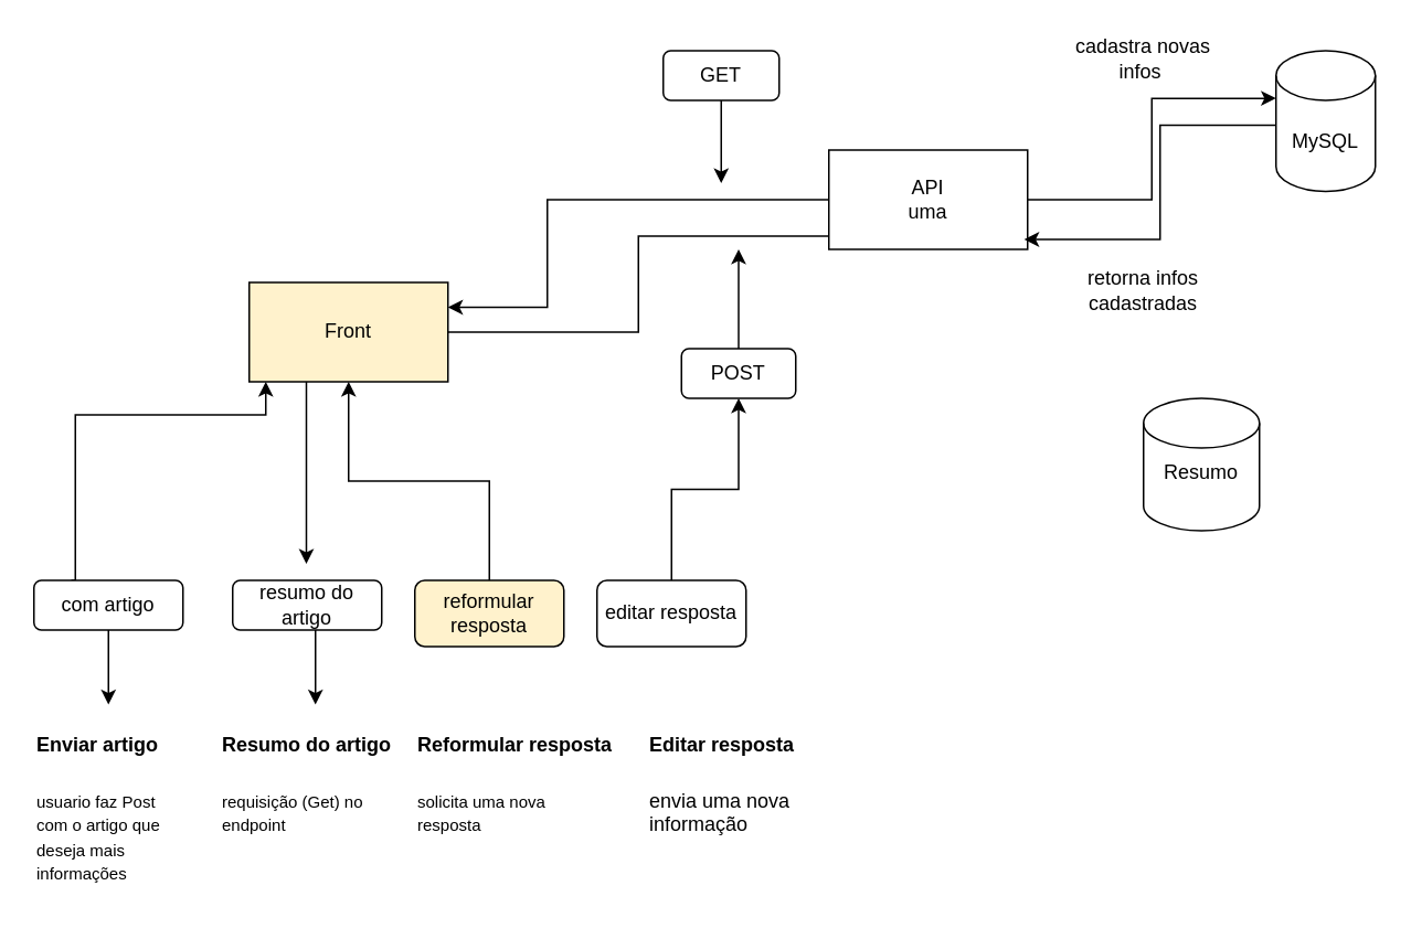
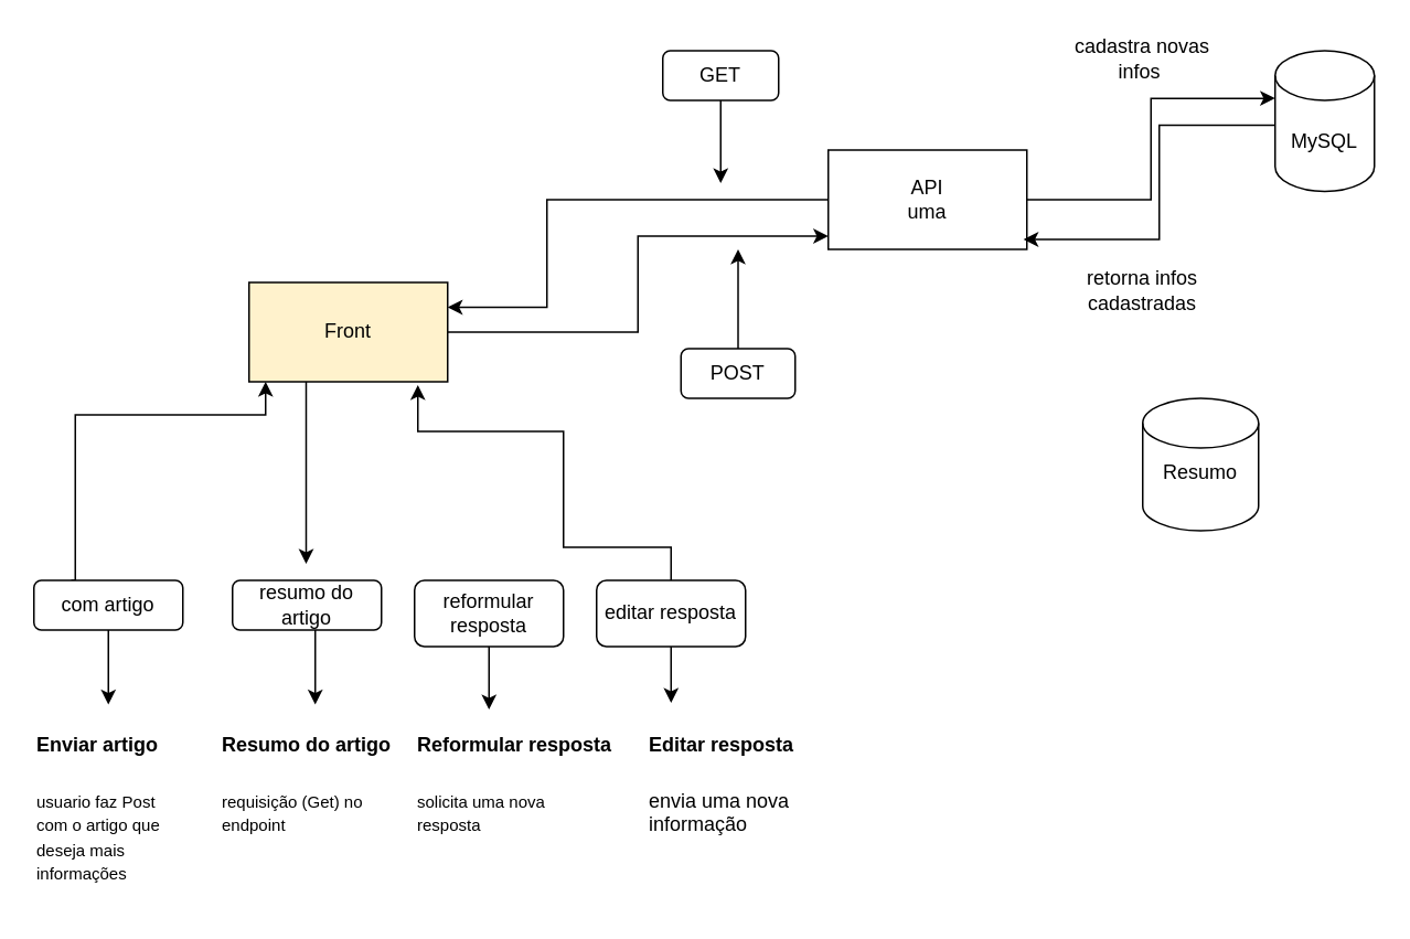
  <mxCell id="0" />
  <mxCell id="1" parent="0" />
  <mxCell id="2" style="edgeStyle=orthogonalEdgeStyle;rounded=0;orthogonalLoop=1;jettySize=auto;html=1;" edge="1" parent="1"><mxGeometry relative="1" as="geometry"><mxPoint x="184.5" y="230" as="sourcePoint" /><mxPoint x="184.5" y="340" as="targetPoint" /><Array as="points"><mxPoint x="184.5" y="290" /><mxPoint x="184.5" y="290" /></Array></mxGeometry></mxCell>
  <mxCell id="3" value="Front" style="rounded=0;whiteSpace=wrap;html=1;fillColor=#fff2cc;" vertex="1" parent="1"><mxGeometry x="150" y="170" width="120" height="60" as="geometry" /></mxCell>
  <mxCell id="4" style="edgeStyle=orthogonalEdgeStyle;rounded=0;orthogonalLoop=1;jettySize=auto;html=1;exitX=0;exitY=0.5;exitDx=0;exitDy=0;entryX=1;entryY=0.25;entryDx=0;entryDy=0;" edge="1" parent="1"><mxGeometry relative="1" as="geometry"><mxPoint x="270" y="185" as="targetPoint" /><mxPoint x="500" y="120" as="sourcePoint" /><Array as="points"><mxPoint x="330" y="120" /><mxPoint x="330" y="185" /></Array></mxGeometry></mxCell>
  <mxCell id="5" value="API&lt;div&gt;uma&lt;/div&gt;" style="rounded=0;whiteSpace=wrap;html=1;" vertex="1" parent="1"><mxGeometry x="500" y="90" width="120" height="60" as="geometry" /></mxCell>
  <mxCell id="6" value="" style="shape=cylinder3;whiteSpace=wrap;html=1;boundedLbl=1;backgroundOutline=1;size=15;" vertex="1" parent="1"><mxGeometry x="770" y="30" width="60" height="85" as="geometry" /></mxCell>
  <mxCell id="7" style="edgeStyle=orthogonalEdgeStyle;rounded=0;orthogonalLoop=1;jettySize=auto;html=1;exitX=0.5;exitY=1;exitDx=0;exitDy=0;" edge="1" parent="1" source="9" target="10"><mxGeometry relative="1" as="geometry"><Array as="points"><mxPoint x="60" y="435" /><mxPoint x="60" y="435" /></Array></mxGeometry></mxCell>
  <mxCell id="8" style="edgeStyle=orthogonalEdgeStyle;rounded=0;orthogonalLoop=1;jettySize=auto;html=1;entryX=0.25;entryY=1;entryDx=0;entryDy=0;exitX=0.25;exitY=0;exitDx=0;exitDy=0;" edge="1" parent="1" source="9"><mxGeometry relative="1" as="geometry"><mxPoint x="45" y="340" as="sourcePoint" /><mxPoint x="160" y="230" as="targetPoint" /><Array as="points"><mxPoint x="45" y="350" /><mxPoint x="45" y="250" /><mxPoint x="160" y="250" /></Array></mxGeometry></mxCell>
  <mxCell id="9" value="com artigo" style="rounded=1;whiteSpace=wrap;html=1;" vertex="1" parent="1"><mxGeometry x="20" y="350" width="90" height="30" as="geometry" /></mxCell>
  <mxCell id="10" value="&lt;h1 style=&quot;margin-top: 0px;&quot;&gt;&lt;font style=&quot;font-size: 12px;&quot;&gt;Enviar artigo&lt;/font&gt;&lt;/h1&gt;&lt;p&gt;&lt;font style=&quot;font-size: 10px;&quot;&gt;usuario faz Post com o artigo que deseja mais informações&lt;/font&gt;&lt;/p&gt;" style="text;html=1;whiteSpace=wrap;overflow=hidden;rounded=0;" vertex="1" parent="1"><mxGeometry x="20" y="425" width="90" height="120" as="geometry" /></mxCell>
- <mxCell id="11" style="edgeStyle=orthogonalEdgeStyle;rounded=0;orthogonalLoop=1;jettySize=auto;html=1;exitX=1;exitY=0.5;exitDx=0;exitDy=0;entryX=0;entryY=0.867;entryDx=0;entryDy=0;entryPerimeter=0;endArrow=none;" edge="1" parent="1" source="3" target="5"><mxGeometry relative="1" as="geometry" /></mxCell>
+ <mxCell id="11" style="edgeStyle=orthogonalEdgeStyle;rounded=0;orthogonalLoop=1;jettySize=auto;html=1;exitX=1;exitY=0.5;exitDx=0;exitDy=0;entryX=0;entryY=0.867;entryDx=0;entryDy=0;entryPerimeter=0;" edge="1" parent="1" source="3" target="5"><mxGeometry relative="1" as="geometry" /></mxCell>
  <mxCell id="12" style="edgeStyle=orthogonalEdgeStyle;rounded=0;orthogonalLoop=1;jettySize=auto;html=1;entryX=0.983;entryY=0.9;entryDx=0;entryDy=0;entryPerimeter=0;" edge="1" parent="1" source="6" target="5"><mxGeometry relative="1" as="geometry"><Array as="points"><mxPoint x="700" y="75" /><mxPoint x="700" y="144" /></Array></mxGeometry></mxCell>
  <mxCell id="13" style="edgeStyle=orthogonalEdgeStyle;rounded=0;orthogonalLoop=1;jettySize=auto;html=1;" edge="1" parent="1" source="14"><mxGeometry relative="1" as="geometry"><mxPoint x="190" y="425" as="targetPoint" /><Array as="points"><mxPoint x="190" y="415" /><mxPoint x="190" y="415" /></Array></mxGeometry></mxCell>
  <mxCell id="14" value="resumo do artigo" style="rounded=1;whiteSpace=wrap;html=1;" vertex="1" parent="1"><mxGeometry x="140" y="350" width="90" height="30" as="geometry" /></mxCell>
  <mxCell id="15" value="&lt;h1 style=&quot;margin-top: 0px;&quot;&gt;&lt;font style=&quot;font-size: 12px;&quot;&gt;Resumo do artigo&lt;/font&gt;&lt;/h1&gt;&lt;p&gt;&lt;font style=&quot;font-size: 10px;&quot;&gt;requisição (Get) no endpoint&lt;/font&gt;&amp;nbsp;&lt;/p&gt;" style="text;html=1;whiteSpace=wrap;overflow=hidden;rounded=0;" vertex="1" parent="1"><mxGeometry x="132" y="425" width="106" height="80" as="geometry" /></mxCell>
- <mxCell id="16" value="reformular resposta" style="rounded=1;whiteSpace=wrap;html=1;fillColor=#fff2cc;" vertex="1" parent="1"><mxGeometry x="250" y="350" width="90" height="40" as="geometry" /></mxCell>
+ <mxCell id="16" value="reformular resposta" style="rounded=1;whiteSpace=wrap;html=1;" vertex="1" parent="1"><mxGeometry x="250" y="350" width="90" height="40" as="geometry" /></mxCell>
  <mxCell id="17" value="&lt;h1 style=&quot;margin-top: 0px;&quot;&gt;&lt;font style=&quot;font-size: 12px;&quot;&gt;Reformular resposta&lt;/font&gt;&lt;/h1&gt;&lt;p&gt;&lt;font style=&quot;font-size: 10px;&quot;&gt;solicita uma nova resposta&lt;/font&gt;&lt;/p&gt;" style="text;html=1;whiteSpace=wrap;overflow=hidden;rounded=0;" vertex="1" parent="1"><mxGeometry x="250" y="425" width="120" height="80" as="geometry" /></mxCell>
  <mxCell id="18" value="editar resposta" style="rounded=1;whiteSpace=wrap;html=1;" vertex="1" parent="1"><mxGeometry x="360" y="350" width="90" height="40" as="geometry" /></mxCell>
  <mxCell id="19" value="&lt;h1 style=&quot;margin-top: 0px;&quot;&gt;&lt;font style=&quot;font-size: 12px;&quot;&gt;Editar resposta&lt;/font&gt;&lt;/h1&gt;&lt;p&gt;envia uma nova informação&lt;/p&gt;" style="text;html=1;whiteSpace=wrap;overflow=hidden;rounded=0;" vertex="1" parent="1"><mxGeometry x="390" y="425" width="90" height="80" as="geometry" /></mxCell>
- <mxCell id="20" style="edgeStyle=orthogonalEdgeStyle;rounded=0;orthogonalLoop=1;jettySize=auto;html=1;" edge="1" parent="1" source="16" target="3"><mxGeometry relative="1" as="geometry" /></mxCell>
- <mxCell id="21" style="edgeStyle=orthogonalEdgeStyle;rounded=0;orthogonalLoop=1;jettySize=auto;html=1;" edge="1" parent="1" source="18" target="25"><mxGeometry relative="1" as="geometry" /></mxCell>
+ <mxCell id="20" style="edgeStyle=orthogonalEdgeStyle;rounded=0;orthogonalLoop=1;jettySize=auto;html=1;entryX=0.375;entryY=0.038;entryDx=0;entryDy=0;entryPerimeter=0;" edge="1" parent="1" source="16" target="17"><mxGeometry relative="1" as="geometry" /></mxCell>
+ <mxCell id="21" style="edgeStyle=orthogonalEdgeStyle;rounded=0;orthogonalLoop=1;jettySize=auto;html=1;entryX=0.167;entryY=-0.012;entryDx=0;entryDy=0;entryPerimeter=0;" edge="1" parent="1" source="18" target="19"><mxGeometry relative="1" as="geometry" /></mxCell>
  <mxCell id="22" style="edgeStyle=orthogonalEdgeStyle;rounded=0;orthogonalLoop=1;jettySize=auto;html=1;" edge="1" parent="1" source="23"><mxGeometry relative="1" as="geometry"><mxPoint x="435" y="110" as="targetPoint" /></mxGeometry></mxCell>
  <mxCell id="23" value="GET" style="rounded=1;whiteSpace=wrap;html=1;" vertex="1" parent="1"><mxGeometry x="400" y="30" width="70" height="30" as="geometry" /></mxCell>
  <mxCell id="24" style="edgeStyle=orthogonalEdgeStyle;rounded=0;orthogonalLoop=1;jettySize=auto;html=1;" edge="1" parent="1" source="25"><mxGeometry relative="1" as="geometry"><mxPoint x="445.5" y="150" as="targetPoint" /></mxGeometry></mxCell>
  <mxCell id="25" value="POST" style="rounded=1;whiteSpace=wrap;html=1;" vertex="1" parent="1"><mxGeometry x="411" y="210" width="69" height="30" as="geometry" /></mxCell>
+ <mxCell id="26" style="edgeStyle=orthogonalEdgeStyle;rounded=0;orthogonalLoop=1;jettySize=auto;html=1;entryX=0.85;entryY=1.033;entryDx=0;entryDy=0;entryPerimeter=0;" edge="1" parent="1" source="18" target="3"><mxGeometry relative="1" as="geometry"><Array as="points"><mxPoint x="405" y="330" /><mxPoint x="340" y="330" /><mxPoint x="340" y="260" /><mxPoint x="252" y="260" /></Array></mxGeometry></mxCell>
  <mxCell id="27" value="cadastra novas infos&amp;nbsp;" style="text;html=1;align=center;verticalAlign=middle;whiteSpace=wrap;rounded=0;" vertex="1" parent="1"><mxGeometry x="640" y="20" width="100" height="30" as="geometry" /></mxCell>
  <mxCell id="28" value="retorna infos cadastradas" style="text;html=1;align=center;verticalAlign=middle;whiteSpace=wrap;rounded=0;" vertex="1" parent="1"><mxGeometry x="640" y="160" width="100" height="30" as="geometry" /></mxCell>
  <mxCell id="29" value="MySQL" style="text;html=1;align=center;verticalAlign=middle;whiteSpace=wrap;rounded=0;" vertex="1" parent="1"><mxGeometry x="775" y="70" width="50" height="30" as="geometry" /></mxCell>
  <mxCell id="30" value="" style="shape=cylinder3;whiteSpace=wrap;html=1;boundedLbl=1;backgroundOutline=1;size=15;" vertex="1" parent="1"><mxGeometry x="690" y="240" width="70" height="80" as="geometry" /></mxCell>
  <mxCell id="31" value="Resumo" style="text;html=1;align=center;verticalAlign=middle;whiteSpace=wrap;rounded=0;" vertex="1" parent="1"><mxGeometry x="695" y="270" width="60" height="30" as="geometry" /></mxCell>
  <mxCell id="32" style="edgeStyle=orthogonalEdgeStyle;rounded=0;orthogonalLoop=1;jettySize=auto;html=1;entryX=0;entryY=0;entryDx=0;entryDy=28.75;entryPerimeter=0;" edge="1" parent="1" source="5" target="6"><mxGeometry relative="1" as="geometry" /></mxCell>
